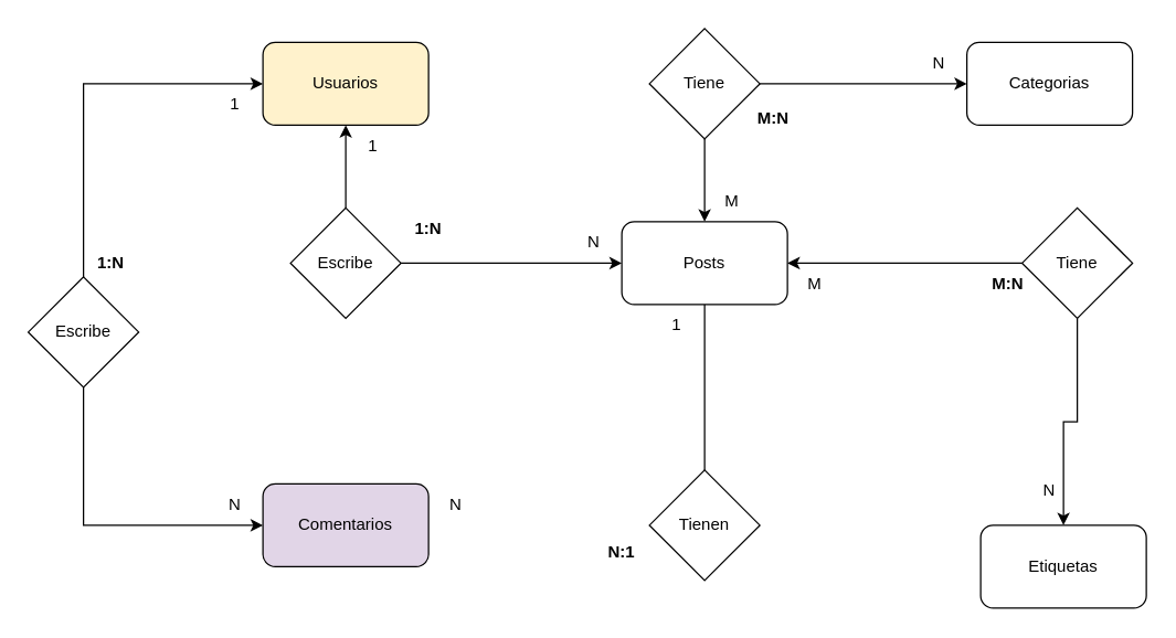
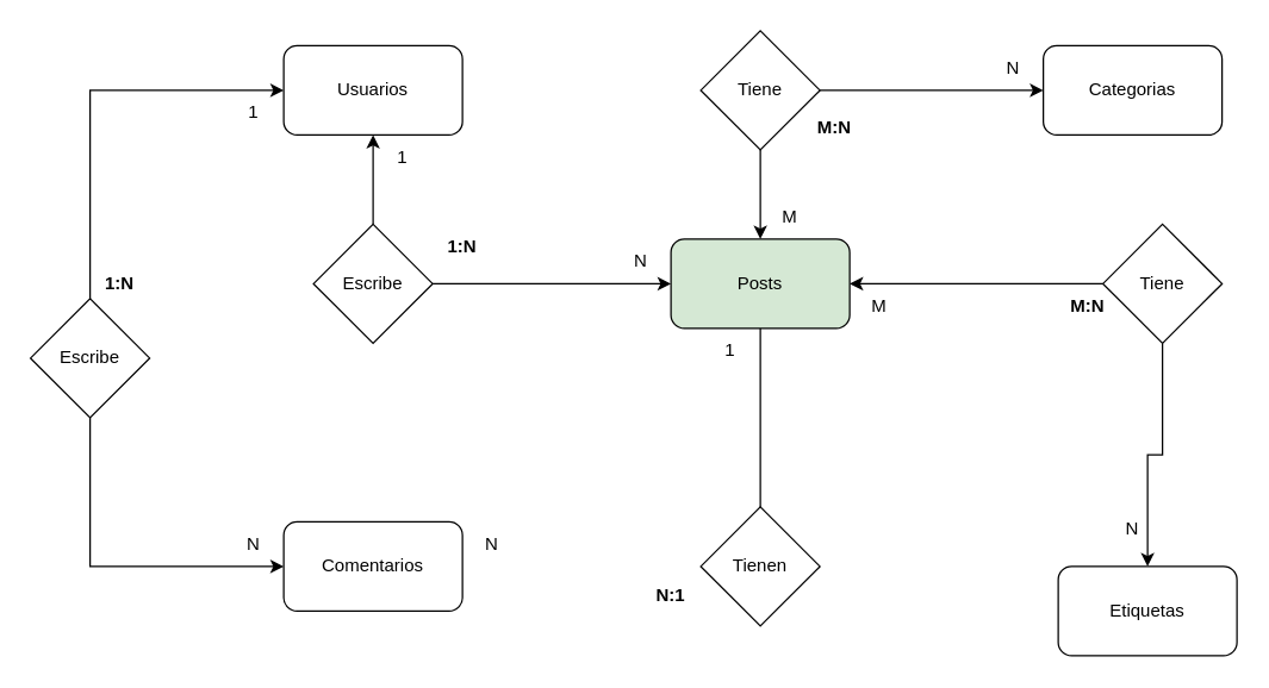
  <mxCell id="0" />
  <mxCell id="1" parent="0" />
- <mxCell id="2" value="Usuarios" style="rounded=1;whiteSpace=wrap;html=1;fillColor=#fff2cc;" vertex="1" parent="1"><mxGeometry x="190" y="30" width="120" height="60" as="geometry" /></mxCell>
- <mxCell id="3" value="Comentarios" style="rounded=1;whiteSpace=wrap;html=1;fillColor=#e1d5e7;" vertex="1" parent="1"><mxGeometry x="190" y="350" width="120" height="60" as="geometry" /></mxCell>
- <mxCell id="4" value="Posts" style="rounded=1;whiteSpace=wrap;html=1;" vertex="1" parent="1"><mxGeometry x="450" y="160" width="120" height="60" as="geometry" /></mxCell>
+ <mxCell id="2" value="Usuarios" style="rounded=1;whiteSpace=wrap;html=1;" vertex="1" parent="1"><mxGeometry x="190" y="30" width="120" height="60" as="geometry" /></mxCell>
+ <mxCell id="3" value="Comentarios" style="rounded=1;whiteSpace=wrap;html=1;" vertex="1" parent="1"><mxGeometry x="190" y="350" width="120" height="60" as="geometry" /></mxCell>
+ <mxCell id="4" value="Posts" style="rounded=1;whiteSpace=wrap;html=1;fillColor=#d5e8d4;" vertex="1" parent="1"><mxGeometry x="450" y="160" width="120" height="60" as="geometry" /></mxCell>
  <mxCell id="5" value="Categorias" style="rounded=1;whiteSpace=wrap;html=1;" vertex="1" parent="1"><mxGeometry x="700" y="30" width="120" height="60" as="geometry" /></mxCell>
  <mxCell id="6" value="Etiquetas" style="rounded=1;whiteSpace=wrap;html=1;" vertex="1" parent="1"><mxGeometry x="710" y="380" width="120" height="60" as="geometry" /></mxCell>
  <mxCell id="7" style="edgeStyle=orthogonalEdgeStyle;rounded=0;orthogonalLoop=1;jettySize=auto;html=1;" edge="1" parent="1" source="9" target="2"><mxGeometry relative="1" as="geometry" /></mxCell>
  <mxCell id="8" style="edgeStyle=orthogonalEdgeStyle;rounded=0;orthogonalLoop=1;jettySize=auto;html=1;" edge="1" parent="1" source="9" target="4"><mxGeometry relative="1" as="geometry" /></mxCell>
  <mxCell id="9" value="Escribe" style="rhombus;whiteSpace=wrap;html=1;" vertex="1" parent="1"><mxGeometry x="210" y="150" width="80" height="80" as="geometry" /></mxCell>
  <mxCell id="10" value="&lt;b&gt;1:N&lt;/b&gt;" style="text;html=1;strokeColor=none;fillColor=none;align=center;verticalAlign=middle;whiteSpace=wrap;rounded=0;" vertex="1" parent="1"><mxGeometry x="280" y="150" width="60" height="30" as="geometry" /></mxCell>
  <mxCell id="11" style="edgeStyle=orthogonalEdgeStyle;rounded=0;orthogonalLoop=1;jettySize=auto;html=1;entryX=0;entryY=0.5;entryDx=0;entryDy=0;" edge="1" parent="1" source="13" target="2"><mxGeometry relative="1" as="geometry"><Array as="points"><mxPoint x="60" y="60" /></Array></mxGeometry></mxCell>
  <mxCell id="12" style="edgeStyle=orthogonalEdgeStyle;rounded=0;orthogonalLoop=1;jettySize=auto;html=1;" edge="1" parent="1" source="13" target="3"><mxGeometry relative="1" as="geometry"><Array as="points"><mxPoint x="60" y="380" /></Array></mxGeometry></mxCell>
  <mxCell id="13" value="Escribe" style="rhombus;whiteSpace=wrap;html=1;" vertex="1" parent="1"><mxGeometry x="20" y="200" width="80" height="80" as="geometry" /></mxCell>
  <mxCell id="14" value="&lt;b&gt;1:N&lt;/b&gt;" style="text;html=1;strokeColor=none;fillColor=none;align=center;verticalAlign=middle;whiteSpace=wrap;rounded=0;" vertex="1" parent="1"><mxGeometry x="50" y="175" width="60" height="30" as="geometry" /></mxCell>
  <mxCell id="15" style="edgeStyle=orthogonalEdgeStyle;rounded=0;orthogonalLoop=1;jettySize=auto;html=1;endArrow=none;" edge="1" parent="1" source="16" target="4"><mxGeometry relative="1" as="geometry" /></mxCell>
  <mxCell id="16" value="Tienen" style="rhombus;whiteSpace=wrap;html=1;" vertex="1" parent="1"><mxGeometry x="470" y="340" width="80" height="80" as="geometry" /></mxCell>
  <mxCell id="17" value="1" style="text;html=1;strokeColor=none;fillColor=none;align=center;verticalAlign=middle;whiteSpace=wrap;rounded=0;" vertex="1" parent="1"><mxGeometry x="460" y="220" width="60" height="30" as="geometry" /></mxCell>
  <mxCell id="18" value="N" style="text;html=1;strokeColor=none;fillColor=none;align=center;verticalAlign=middle;whiteSpace=wrap;rounded=0;" vertex="1" parent="1"><mxGeometry x="300" y="350" width="60" height="30" as="geometry" /></mxCell>
  <mxCell id="19" value="&lt;b&gt;N:1&lt;/b&gt;" style="text;html=1;strokeColor=none;fillColor=none;align=center;verticalAlign=middle;whiteSpace=wrap;rounded=0;glass=0;shadow=0;" vertex="1" parent="1"><mxGeometry x="420" y="385" width="60" height="30" as="geometry" /></mxCell>
  <mxCell id="20" value="1" style="text;html=1;strokeColor=none;fillColor=none;align=center;verticalAlign=middle;whiteSpace=wrap;rounded=0;" vertex="1" parent="1"><mxGeometry x="240" y="90" width="60" height="30" as="geometry" /></mxCell>
  <mxCell id="21" value="N" style="text;html=1;strokeColor=none;fillColor=none;align=center;verticalAlign=middle;whiteSpace=wrap;rounded=0;" vertex="1" parent="1"><mxGeometry x="400" y="160" width="60" height="30" as="geometry" /></mxCell>
  <mxCell id="22" value="1" style="text;html=1;strokeColor=none;fillColor=none;align=center;verticalAlign=middle;whiteSpace=wrap;rounded=0;" vertex="1" parent="1"><mxGeometry x="140" y="60" width="60" height="30" as="geometry" /></mxCell>
  <mxCell id="23" value="N" style="text;html=1;strokeColor=none;fillColor=none;align=center;verticalAlign=middle;whiteSpace=wrap;rounded=0;" vertex="1" parent="1"><mxGeometry x="140" y="350" width="60" height="30" as="geometry" /></mxCell>
  <mxCell id="24" style="edgeStyle=orthogonalEdgeStyle;rounded=0;orthogonalLoop=1;jettySize=auto;html=1;" edge="1" parent="1" source="26" target="5"><mxGeometry relative="1" as="geometry" /></mxCell>
  <mxCell id="25" style="edgeStyle=orthogonalEdgeStyle;rounded=0;orthogonalLoop=1;jettySize=auto;html=1;entryX=0.5;entryY=0;entryDx=0;entryDy=0;" edge="1" parent="1" source="26" target="4"><mxGeometry relative="1" as="geometry" /></mxCell>
  <mxCell id="26" value="Tiene" style="rhombus;whiteSpace=wrap;html=1;rounded=0;shadow=0;glass=0;" vertex="1" parent="1"><mxGeometry x="470" y="20" width="80" height="80" as="geometry" /></mxCell>
  <mxCell id="27" value="&lt;b&gt;M:N&lt;/b&gt;" style="text;html=1;strokeColor=none;fillColor=none;align=center;verticalAlign=middle;whiteSpace=wrap;rounded=0;" vertex="1" parent="1"><mxGeometry x="530" y="70" width="60" height="30" as="geometry" /></mxCell>
  <mxCell id="28" value="M" style="text;html=1;strokeColor=none;fillColor=none;align=center;verticalAlign=middle;whiteSpace=wrap;rounded=0;" vertex="1" parent="1"><mxGeometry x="500" y="130" width="60" height="30" as="geometry" /></mxCell>
  <mxCell id="29" value="N" style="text;html=1;strokeColor=none;fillColor=none;align=center;verticalAlign=middle;whiteSpace=wrap;rounded=0;" vertex="1" parent="1"><mxGeometry x="650" y="30" width="60" height="30" as="geometry" /></mxCell>
  <mxCell id="30" style="edgeStyle=orthogonalEdgeStyle;rounded=0;orthogonalLoop=1;jettySize=auto;html=1;entryX=1;entryY=0.5;entryDx=0;entryDy=0;" edge="1" parent="1" source="32" target="4"><mxGeometry relative="1" as="geometry" /></mxCell>
  <mxCell id="31" style="edgeStyle=orthogonalEdgeStyle;rounded=0;orthogonalLoop=1;jettySize=auto;html=1;" edge="1" parent="1" source="32" target="6"><mxGeometry relative="1" as="geometry" /></mxCell>
  <mxCell id="32" value="Tiene" style="rhombus;whiteSpace=wrap;html=1;rounded=0;shadow=0;glass=0;" vertex="1" parent="1"><mxGeometry x="740" y="150" width="80" height="80" as="geometry" /></mxCell>
  <mxCell id="33" value="&lt;b&gt;M:N&lt;/b&gt;" style="text;html=1;strokeColor=none;fillColor=none;align=center;verticalAlign=middle;whiteSpace=wrap;rounded=0;" vertex="1" parent="1"><mxGeometry x="700" y="190" width="60" height="30" as="geometry" /></mxCell>
  <mxCell id="34" value="M" style="text;html=1;strokeColor=none;fillColor=none;align=center;verticalAlign=middle;whiteSpace=wrap;rounded=0;" vertex="1" parent="1"><mxGeometry x="560" y="190" width="60" height="30" as="geometry" /></mxCell>
  <mxCell id="35" value="N" style="text;html=1;strokeColor=none;fillColor=none;align=center;verticalAlign=middle;whiteSpace=wrap;rounded=0;" vertex="1" parent="1"><mxGeometry x="730" y="340" width="60" height="30" as="geometry" /></mxCell>
